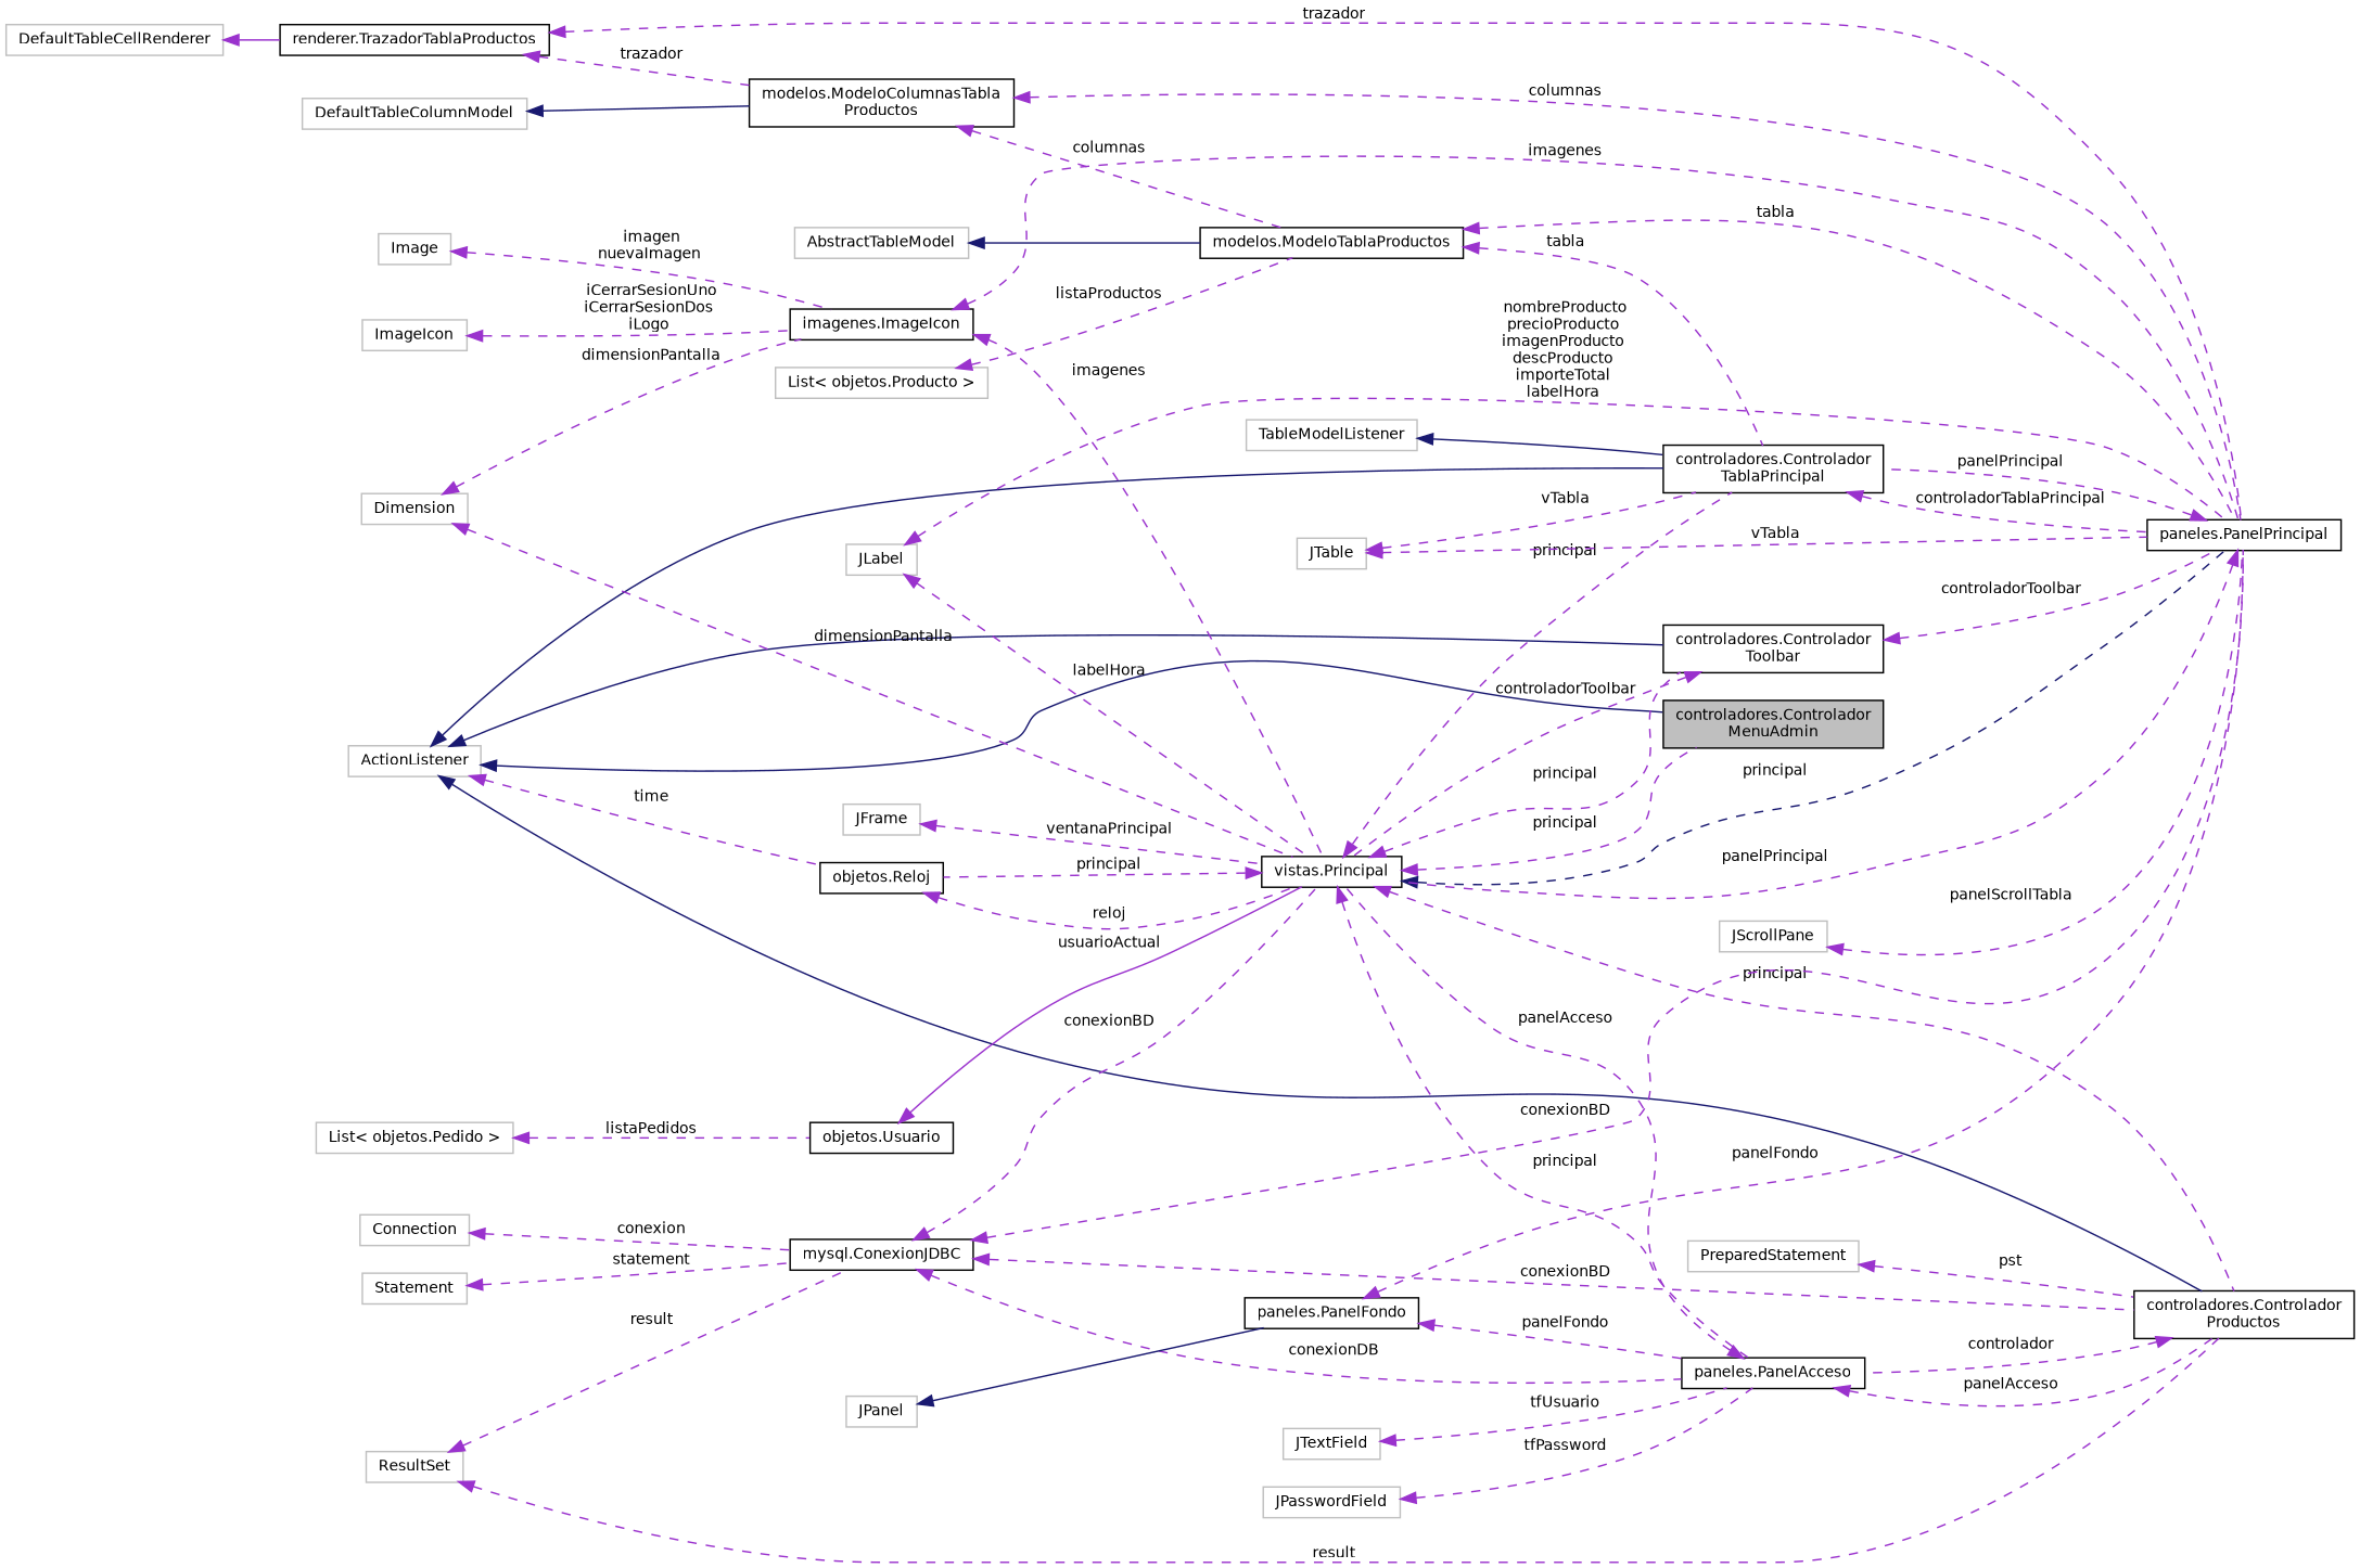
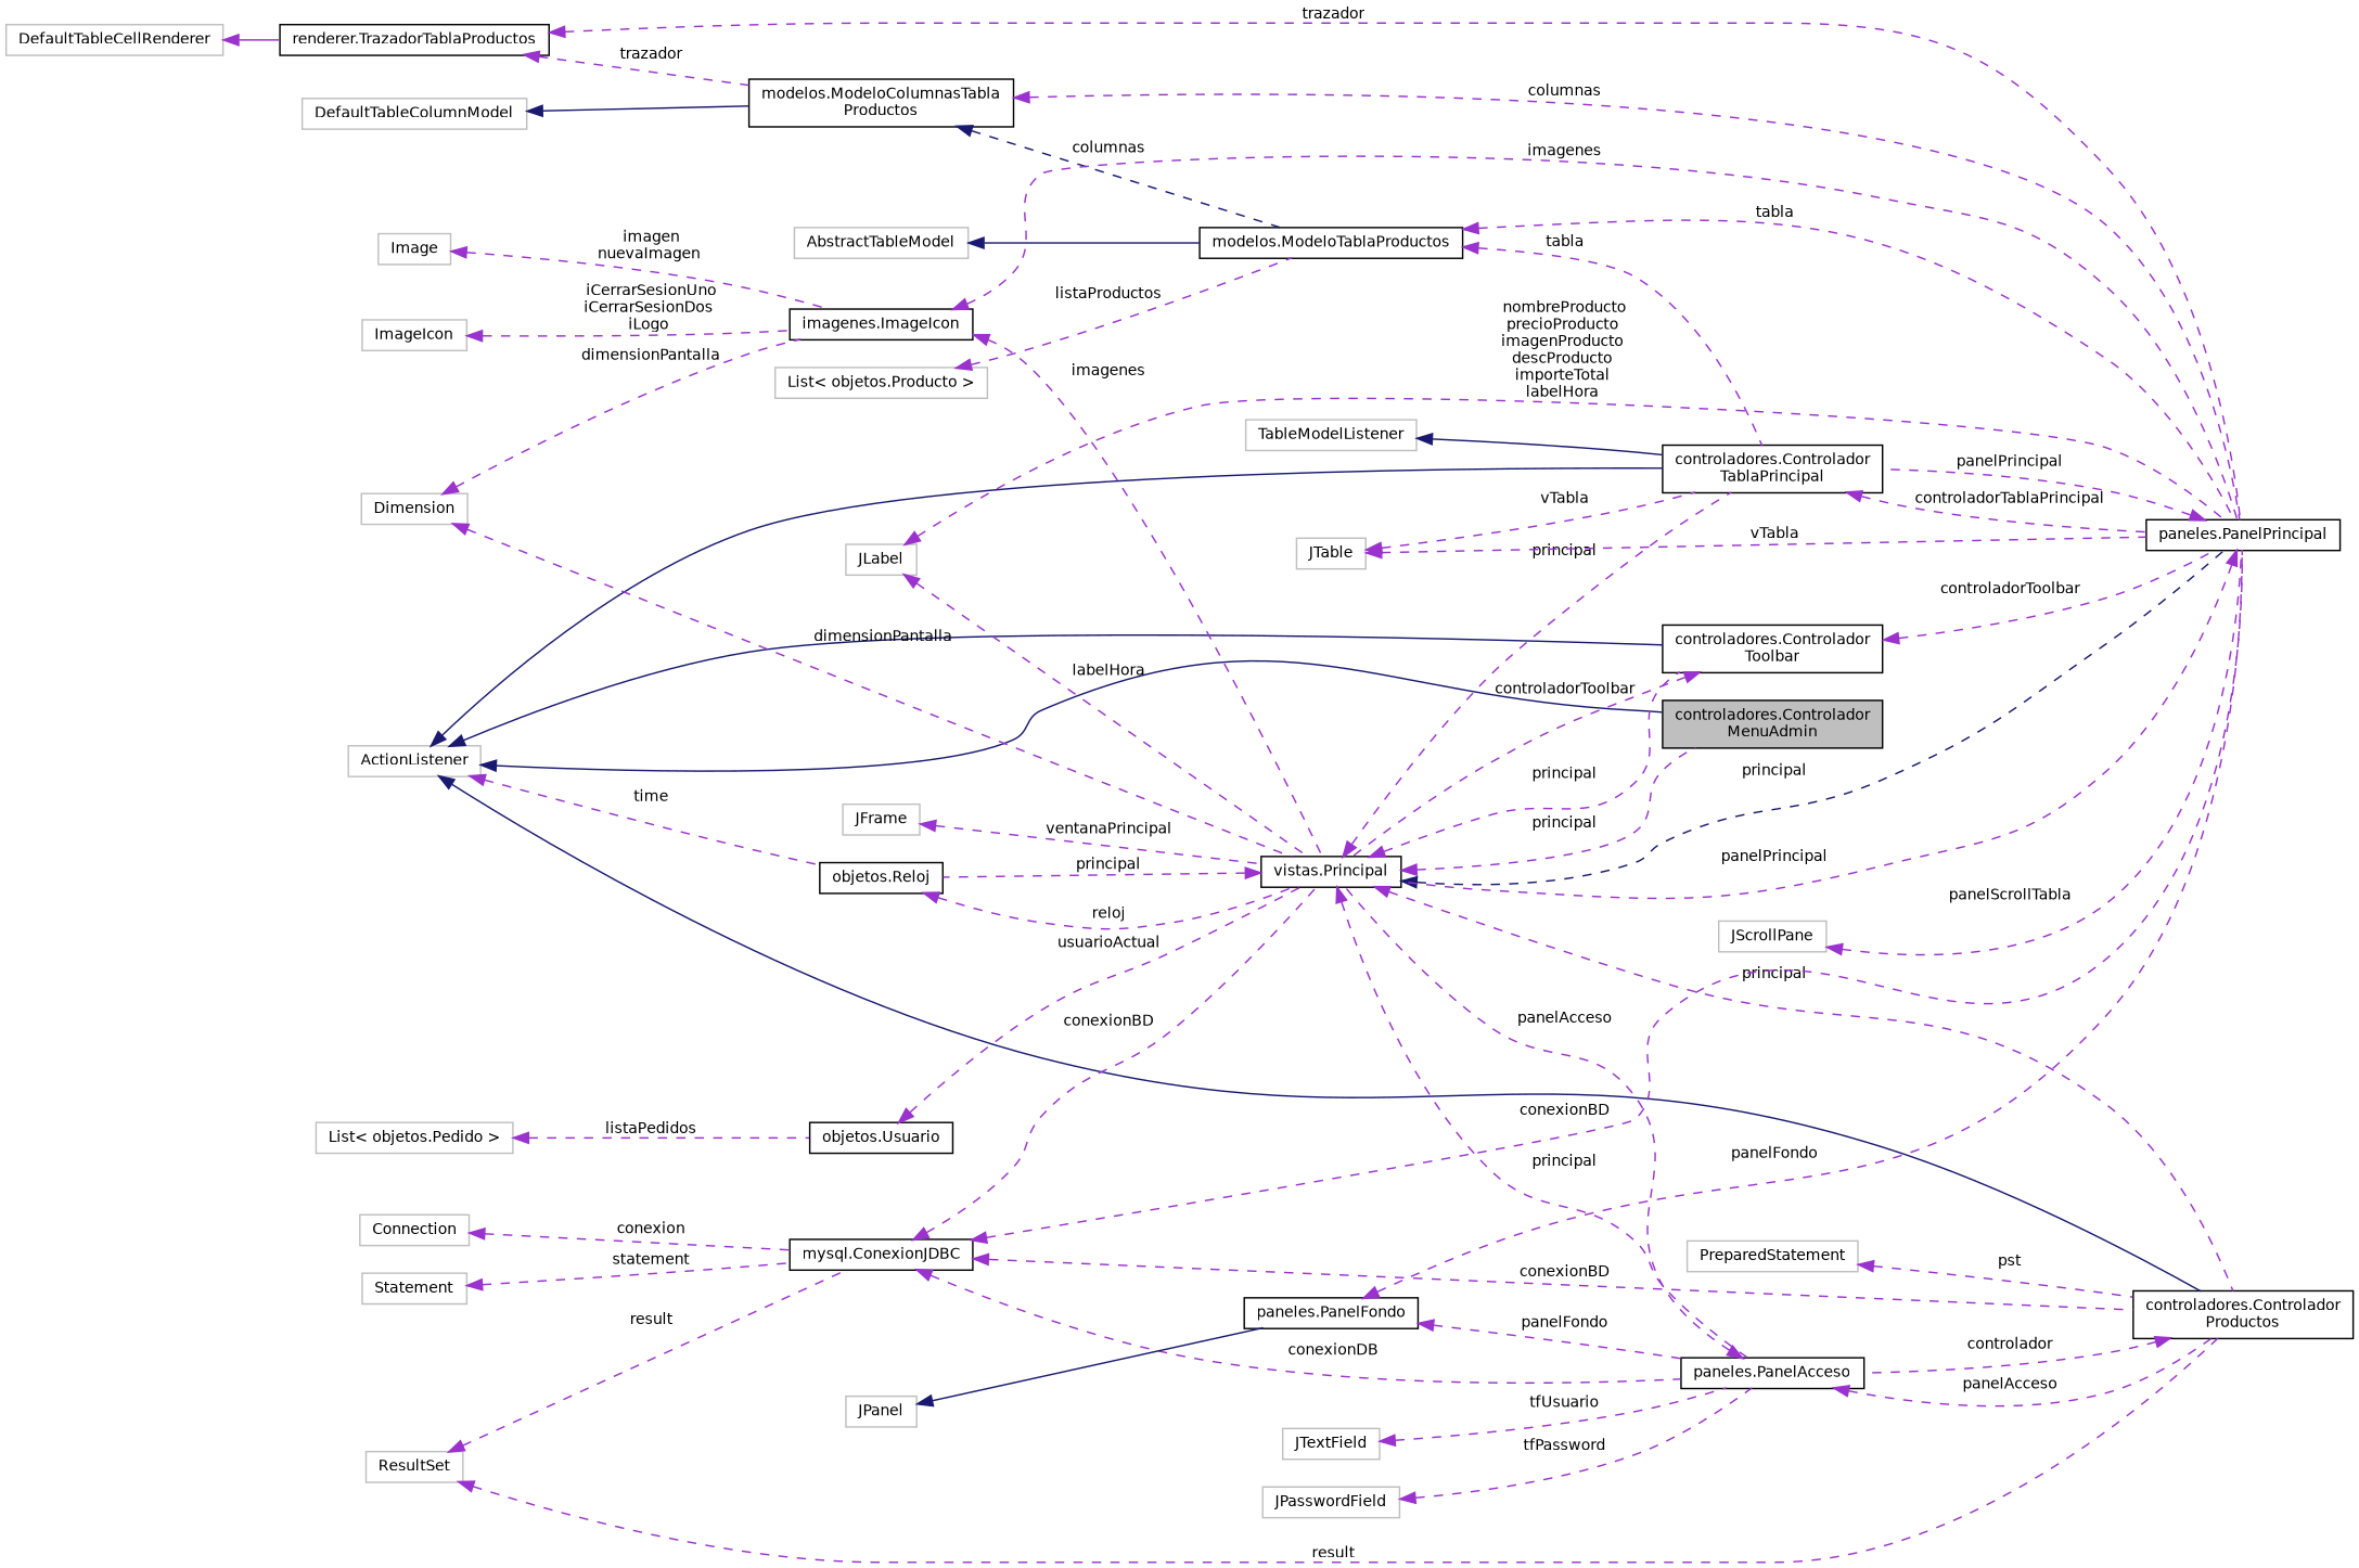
  digraph {
    rankdir=LR
    node [color=grey75 fillcolor=white fontname=Helvetica fontsize=10 shape=record style=filled]
    edge [color=darkorchid3 dir=back fontname=Helvetica fontsize=10 labelfontname=Helvetica labelfontsize=10 style=dashed]
    n1 [color=black fillcolor=grey75 fontcolor=black height=0.2 label="controladores.Controlador\lMenuAdmin" width=0.4]
    n2 [height=0.2 label=ActionListener width=0.4]
    n3 [color=black height=0.2 label="objetos.Reloj" width=0.4]
    n4 [color=black height=0.2 label="controladores.Controlador\lTablaPrincipal" width=0.4]
    n5 [color=black height=0.2 label="controladores.Controlador\lToolbar" width=0.4]
    n6 [color=black height=0.2 label="controladores.Controlador\lProductos" width=0.4]
    n7 [color=black height=0.2 label="vistas.Principal" width=0.4]
    n8 [color=black height=0.2 label="paneles.PanelPrincipal" width=0.4]
    n9 [color=black height=0.2 label="paneles.PanelAcceso" width=0.4]
    n10 [height=0.2 label=TableModelListener width=0.4]
    n11 [height=0.2 label=JTable width=0.4]
    n12 [color=black height=0.2 label="modelos.ModeloTablaProductos" width=0.4]
    n13 [height=0.2 label=AbstractTableModel width=0.4]
    n14 [color=black height=0.2 label="modelos.ModeloColumnasTabla\lProductos" width=0.4]
    n15 [height=0.2 label=DefaultTableColumnModel width=0.4]
    n16 [color=black height=0.2 label="renderer.TrazadorTablaProductos" width=0.4]
    n17 [height=0.2 label=DefaultTableCellRenderer width=0.4]
    n18 [height=0.2 label="List\< objetos.Producto \>" width=0.4]
    n19 [color=black height=0.2 label="mysql.ConexionJDBC" width=0.4]
    n20 [height=0.2 label=Statement width=0.4]
    n21 [height=0.2 label=Connection width=0.4]
    n22 [height=0.2 label=ResultSet width=0.4]
    n23 [color=black height=0.2 label="paneles.PanelFondo" width=0.4]
    n24 [height=0.2 label=JPanel width=0.4]
    n25 [height=0.2 label=JLabel width=0.4]
    n26 [color=black height=0.2 label="imagenes.ImageIcon" width=0.4]
    n27 [height=0.2 label=ImageIcon width=0.4]
    n28 [height=0.2 label=Image width=0.4]
    n29 [height=0.2 label=Dimension width=0.4]
    n30 [height=0.2 label=JScrollPane width=0.4]
    n31 [color=black height=0.2 label="objetos.Usuario" width=0.4]
    n32 [height=0.2 label="List\< objetos.Pedido \>" width=0.4]
    n33 [height=0.2 label=JFrame width=0.4]
    n34 [height=0.2 label=JTextField width=0.4]
    n35 [height=0.2 label=JPasswordField width=0.4]
    n36 [height=0.2 label=PreparedStatement width=0.4]
    n2 -> n1 [color=midnightblue style=solid]
    n2 -> n3 [label=" time"]
    n2 -> n4 [color=midnightblue style=solid]
    n2 -> n5 [color=midnightblue style=solid]
    n2 -> n6 [color=midnightblue style=solid]
    n3 -> n7 [label=" reloj"]
    n4 -> n8 [label=" controladorTablaPrincipal"]
    n5 -> n7 [label=" controladorToolbar"]
    n5 -> n8 [label=" controladorToolbar"]
    n6 -> n9 [label=" controlador"]
    n7 -> n1 [label=" principal"]
    n7 -> n3 [label=" principal"]
    n7 -> n4 [label=" principal"]
    n7 -> n5 [label=" principal"]
    n7 -> n6 [label=" principal"]
    n7 -> n8 [color=midnightblue label=" principal"]
    n7 -> n9 [label=" principal"]
    n8 -> n4 [label=" panelPrincipal"]
    n8 -> n7 [label=" panelPrincipal"]
    n9 -> n6 [label=" panelAcceso"]
    n9 -> n7 [label=" panelAcceso"]
    n10 -> n4 [color=midnightblue style=solid]
    n11 -> n4 [label=" vTabla"]
    n11 -> n8 [label=" vTabla"]
    n12 -> n4 [label=" tabla"]
    n12 -> n8 [label=" tabla"]
    n13 -> n12 [color=midnightblue style=solid]
    n14 -> n8 [label=" columnas"]
-   n14 -> n12 [label=" columnas"]
+   n14 -> n12 [color=midnightblue label=" columnas"]
    n15 -> n14 [color=midnightblue style=solid]
    n16 -> n8 [label=" trazador"]
    n16 -> n14 [label=" trazador"]
    n17 -> n16 [style=solid]
    n18 -> n12 [label=" listaProductos"]
    n19 -> n6 [label=" conexionBD"]
    n19 -> n7 [label=" conexionBD"]
    n19 -> n8 [label=" conexionBD"]
    n19 -> n9 [label=" conexionDB"]
    n20 -> n19 [label=" statement"]
    n21 -> n19 [label=" conexion"]
    n22 -> n6 [label=" result"]
    n22 -> n19 [label=" result"]
    n23 -> n8 [label=" panelFondo"]
    n23 -> n9 [label=" panelFondo"]
    n24 -> n23 [color=midnightblue style=solid]
    n25 -> n7 [label=" labelHora"]
    n25 -> n8 [label=" nombreProducto\nprecioProducto\nimagenProducto\ndescProducto\nimporteTotal\nlabelHora"]
    n26 -> n7 [label=" imagenes"]
    n26 -> n8 [label=" imagenes"]
    n27 -> n26 [label=" iCerrarSesionUno\niCerrarSesionDos\niLogo"]
    n28 -> n26 [label=" imagen\nnuevaImagen"]
    n29 -> n7 [label=" dimensionPantalla"]
    n29 -> n26 [label=" dimensionPantalla"]
    n30 -> n8 [label=" panelScrollTabla"]
-   n31 -> n7 [label=" usuarioActual" style=solid]
+   n31 -> n7 [label=" usuarioActual"]
    n32 -> n31 [label=" listaPedidos"]
    n33 -> n7 [label=" ventanaPrincipal"]
    n34 -> n9 [label=" tfUsuario"]
    n35 -> n9 [label=" tfPassword"]
    n36 -> n6 [label=" pst"]
  }
